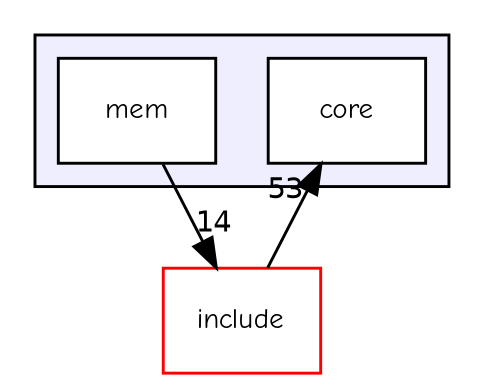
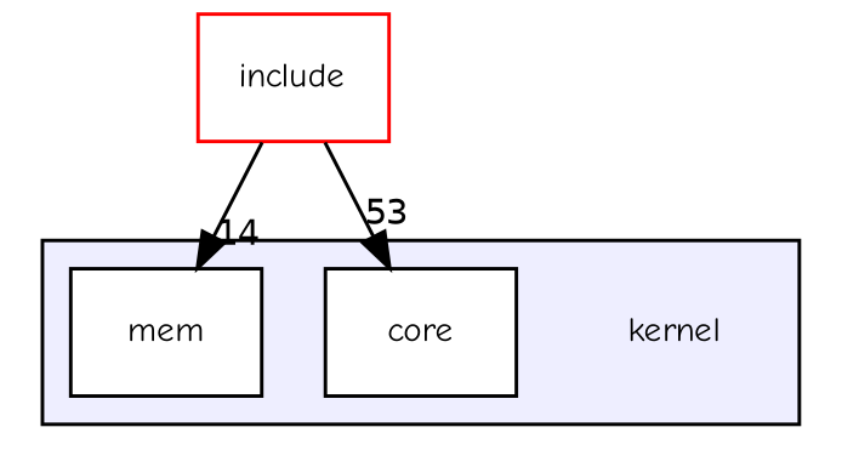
  digraph {
    compound=true
    fontname="Comic Neue"
    node [fontname="Comic Neue" fontsize=10 shape=box color=black fillcolor=white style=filled]
    edge [fontname="Comic Neue" labeldistance=1.5 labelfontname=Helvetica labelfontsize=10]
+   n1 [label=kernel shape=plaintext color="" fillcolor="" style=""]
    n2 [label=core]
    n3 [label=mem]
    n4 [color=red label=include]
    subgraph cluster_1 {
      bgcolor="#eeeeff"
      pencolor=black
+     n1
      n2
      n3
    }
-   n3 -> n4 [headlabel=14]
+   n4 -> n3 [headlabel=14]
    n4 -> n2 [headlabel=53]
  }
